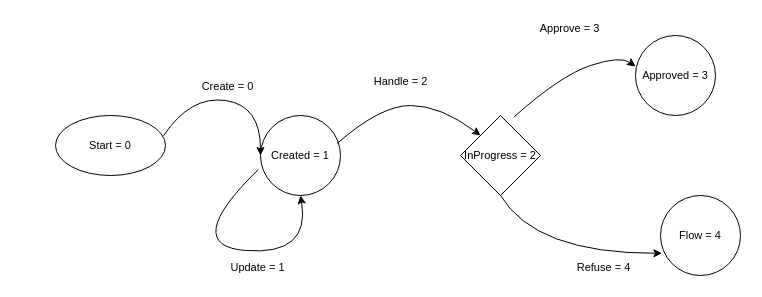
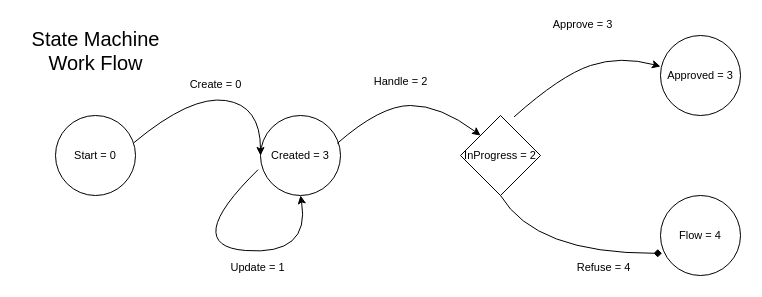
  <mxCell id="0" />
  <mxCell id="1" parent="0" />
- <mxCell id="2" value="&lt;font style=&quot;font-size: 11px;&quot;&gt;Start = 0&lt;/font&gt;" style="ellipse;whiteSpace=wrap;html=1;aspect=fixed;" parent="1" vertex="1"><mxGeometry x="55" y="115" width="110" height="60" as="geometry" /></mxCell>
- <mxCell id="3" value="&lt;font style=&quot;font-size: 11px;&quot;&gt;Created = 1&lt;/font&gt;" style="ellipse;whiteSpace=wrap;html=1;aspect=fixed;" parent="1" vertex="1"><mxGeometry x="260" y="115" width="80" height="80" as="geometry" /></mxCell>
+ <mxCell id="2" value="&lt;font style=&quot;font-size: 11px;&quot;&gt;Start = 0&lt;/font&gt;" style="ellipse;whiteSpace=wrap;html=1;aspect=fixed;" parent="1" vertex="1"><mxGeometry x="55" y="115" width="80" height="80" as="geometry" /></mxCell>
+ <mxCell id="3" value="&lt;font style=&quot;font-size: 11px;&quot;&gt;Created = 3&lt;/font&gt;" style="ellipse;whiteSpace=wrap;html=1;aspect=fixed;" parent="1" vertex="1"><mxGeometry x="260" y="115" width="80" height="80" as="geometry" /></mxCell>
  <mxCell id="4" value="&lt;font style=&quot;font-size: 11px;&quot;&gt;Flow = 4&lt;/font&gt;" style="ellipse;whiteSpace=wrap;html=1;aspect=fixed;" parent="1" vertex="1"><mxGeometry x="660" y="195" width="80" height="80" as="geometry" /></mxCell>
- <mxCell id="5" value="&lt;font style=&quot;font-size: 11px;&quot;&gt;Approved = 3&lt;/font&gt;" style="ellipse;whiteSpace=wrap;html=1;aspect=fixed;" parent="1" vertex="1"><mxGeometry x="635" y="35" width="80" height="80" as="geometry" /></mxCell>
+ <mxCell id="5" value="&lt;font style=&quot;font-size: 11px;&quot;&gt;Approved = 3&lt;/font&gt;" style="ellipse;whiteSpace=wrap;html=1;aspect=fixed;" parent="1" vertex="1"><mxGeometry x="660" y="35" width="80" height="80" as="geometry" /></mxCell>
  <mxCell id="6" value="Create = 0" style="curved=1;endArrow=classic;html=1;rounded=0;exitX=0.982;exitY=0.338;exitDx=0;exitDy=0;entryX=0;entryY=0.5;entryDx=0;entryDy=0;exitPerimeter=0;" parent="1" source="2" target="3" edge="1"><mxGeometry x="-0.004" y="14" width="50" height="50" relative="1" as="geometry"><mxPoint x="135" y="255" as="sourcePoint" /><mxPoint x="228.6" y="193.16" as="targetPoint" /><Array as="points"><mxPoint x="190" y="95" /><mxPoint x="260" y="105" /></Array><mxPoint as="offset" /></mxGeometry></mxCell>
  <mxCell id="7" value="Update = 1" style="curved=1;endArrow=classic;html=1;rounded=0;entryX=0.5;entryY=1;entryDx=0;entryDy=0;exitX=-0.03;exitY=0.677;exitDx=0;exitDy=0;exitPerimeter=0;" parent="1" source="3" target="3" edge="1"><mxGeometry x="0.251" y="-16" width="50" height="50" relative="1" as="geometry"><mxPoint x="355" y="193" as="sourcePoint" /><mxPoint x="435" y="275" as="targetPoint" /><Array as="points"><mxPoint x="180" y="245" /><mxPoint x="310" y="255" /></Array><mxPoint as="offset" /></mxGeometry></mxCell>
  <mxCell id="8" value="Approve = 3" style="curved=1;endArrow=classic;html=1;rounded=0;entryX=0;entryY=0.387;entryDx=0;entryDy=0;entryPerimeter=0;exitX=0.67;exitY=0.017;exitDx=0;exitDy=0;exitPerimeter=0;" parent="1" source="11" target="5" edge="1"><mxGeometry x="0.19" y="42" width="50" height="50" relative="1" as="geometry"><mxPoint x="470" y="55" as="sourcePoint" /><mxPoint x="555" y="75" as="targetPoint" /><Array as="points"><mxPoint x="560" y="75" /><mxPoint x="620" y="55" /></Array><mxPoint as="offset" /></mxGeometry></mxCell>
- <mxCell id="9" value="Refuse = 4" style="curved=1;endArrow=classic;html=1;rounded=0;entryX=0.018;entryY=0.722;entryDx=0;entryDy=0;entryPerimeter=0;exitX=0.5;exitY=1;exitDx=0;exitDy=0;" parent="1" source="11" target="4" edge="1"><mxGeometry x="0.401" y="-14" width="50" height="50" relative="1" as="geometry"><mxPoint x="490" y="265" as="sourcePoint" /><mxPoint x="593" y="253" as="targetPoint" /><Array as="points"><mxPoint x="535" y="253" /></Array><mxPoint as="offset" /></mxGeometry></mxCell>
+ <mxCell id="9" value="Refuse = 4" style="curved=1;endArrow=diamond;html=1;rounded=0;entryX=0.018;entryY=0.722;entryDx=0;entryDy=0;entryPerimeter=0;exitX=0.5;exitY=1;exitDx=0;exitDy=0;" parent="1" source="11" target="4" edge="1"><mxGeometry x="0.401" y="-14" width="50" height="50" relative="1" as="geometry"><mxPoint x="490" y="265" as="sourcePoint" /><mxPoint x="593" y="253" as="targetPoint" /><Array as="points"><mxPoint x="535" y="253" /></Array><mxPoint as="offset" /></mxGeometry></mxCell>
+ <mxCell id="10" value="&lt;font style=&quot;font-size: 20px;&quot;&gt;State Machine&lt;br&gt;Work Flow&lt;/font&gt;" style="text;html=1;align=center;verticalAlign=middle;resizable=0;points=[];autosize=1;strokeColor=none;fillColor=none;" parent="1" vertex="1"><mxGeometry x="20" y="20" width="150" height="60" as="geometry" /></mxCell>
  <mxCell id="11" value="&lt;font style=&quot;font-size: 11px;&quot;&gt;InProgress = 2&lt;/font&gt;" style="rhombus;whiteSpace=wrap;html=1;aspect=fixed;" vertex="1" parent="1"><mxGeometry x="460" y="115" width="80" height="80" as="geometry" /></mxCell>
  <mxCell id="12" value="" style="curved=1;endArrow=classic;html=1;rounded=0;entryX=0;entryY=0;entryDx=0;entryDy=0;exitX=0.96;exitY=0.348;exitDx=0;exitDy=0;exitPerimeter=0;" edge="1" parent="1" source="3" target="11"><mxGeometry width="50" height="50" relative="1" as="geometry"><mxPoint x="350" y="130" as="sourcePoint" /><mxPoint x="400" y="80" as="targetPoint" /><Array as="points"><mxPoint x="380" y="105" /><mxPoint x="440" y="105" /></Array></mxGeometry></mxCell>
  <mxCell id="13" value="Handle = 2" style="edgeLabel;html=1;align=center;verticalAlign=middle;resizable=0;points=[];" vertex="1" connectable="0" parent="12"><mxGeometry x="-0.037" y="-3" relative="1" as="geometry"><mxPoint x="-4" y="-28" as="offset" /></mxGeometry></mxCell>
